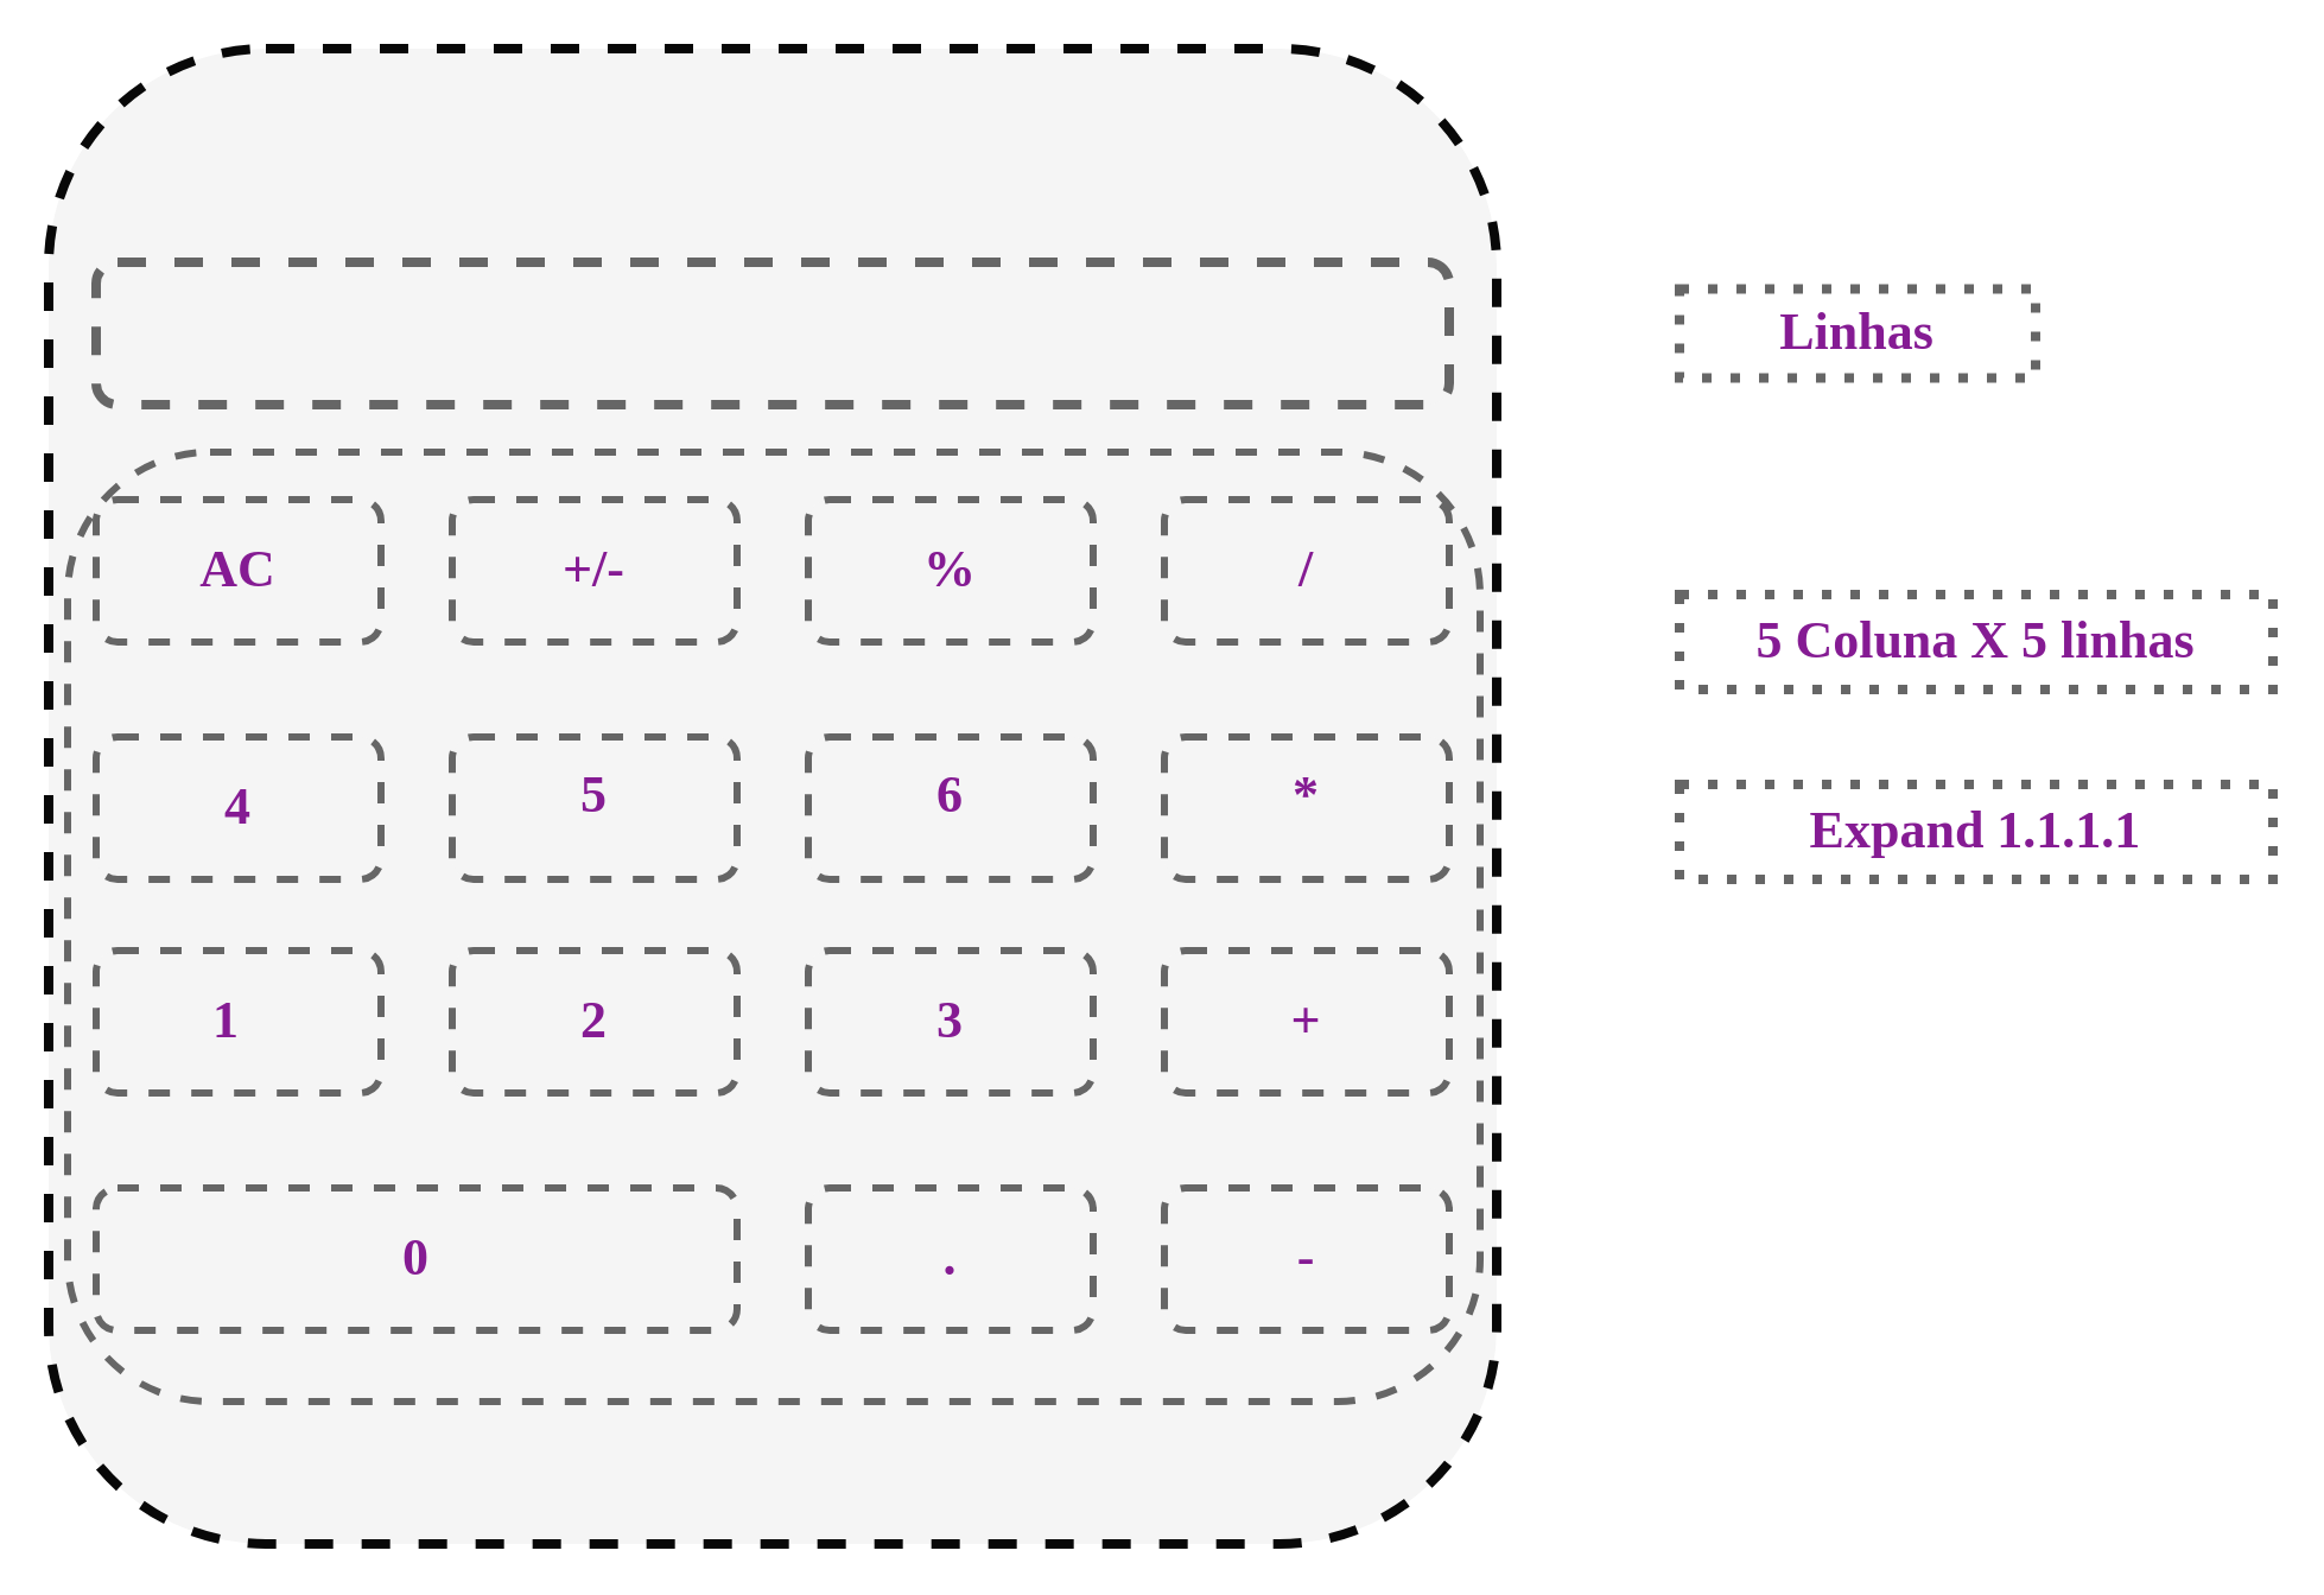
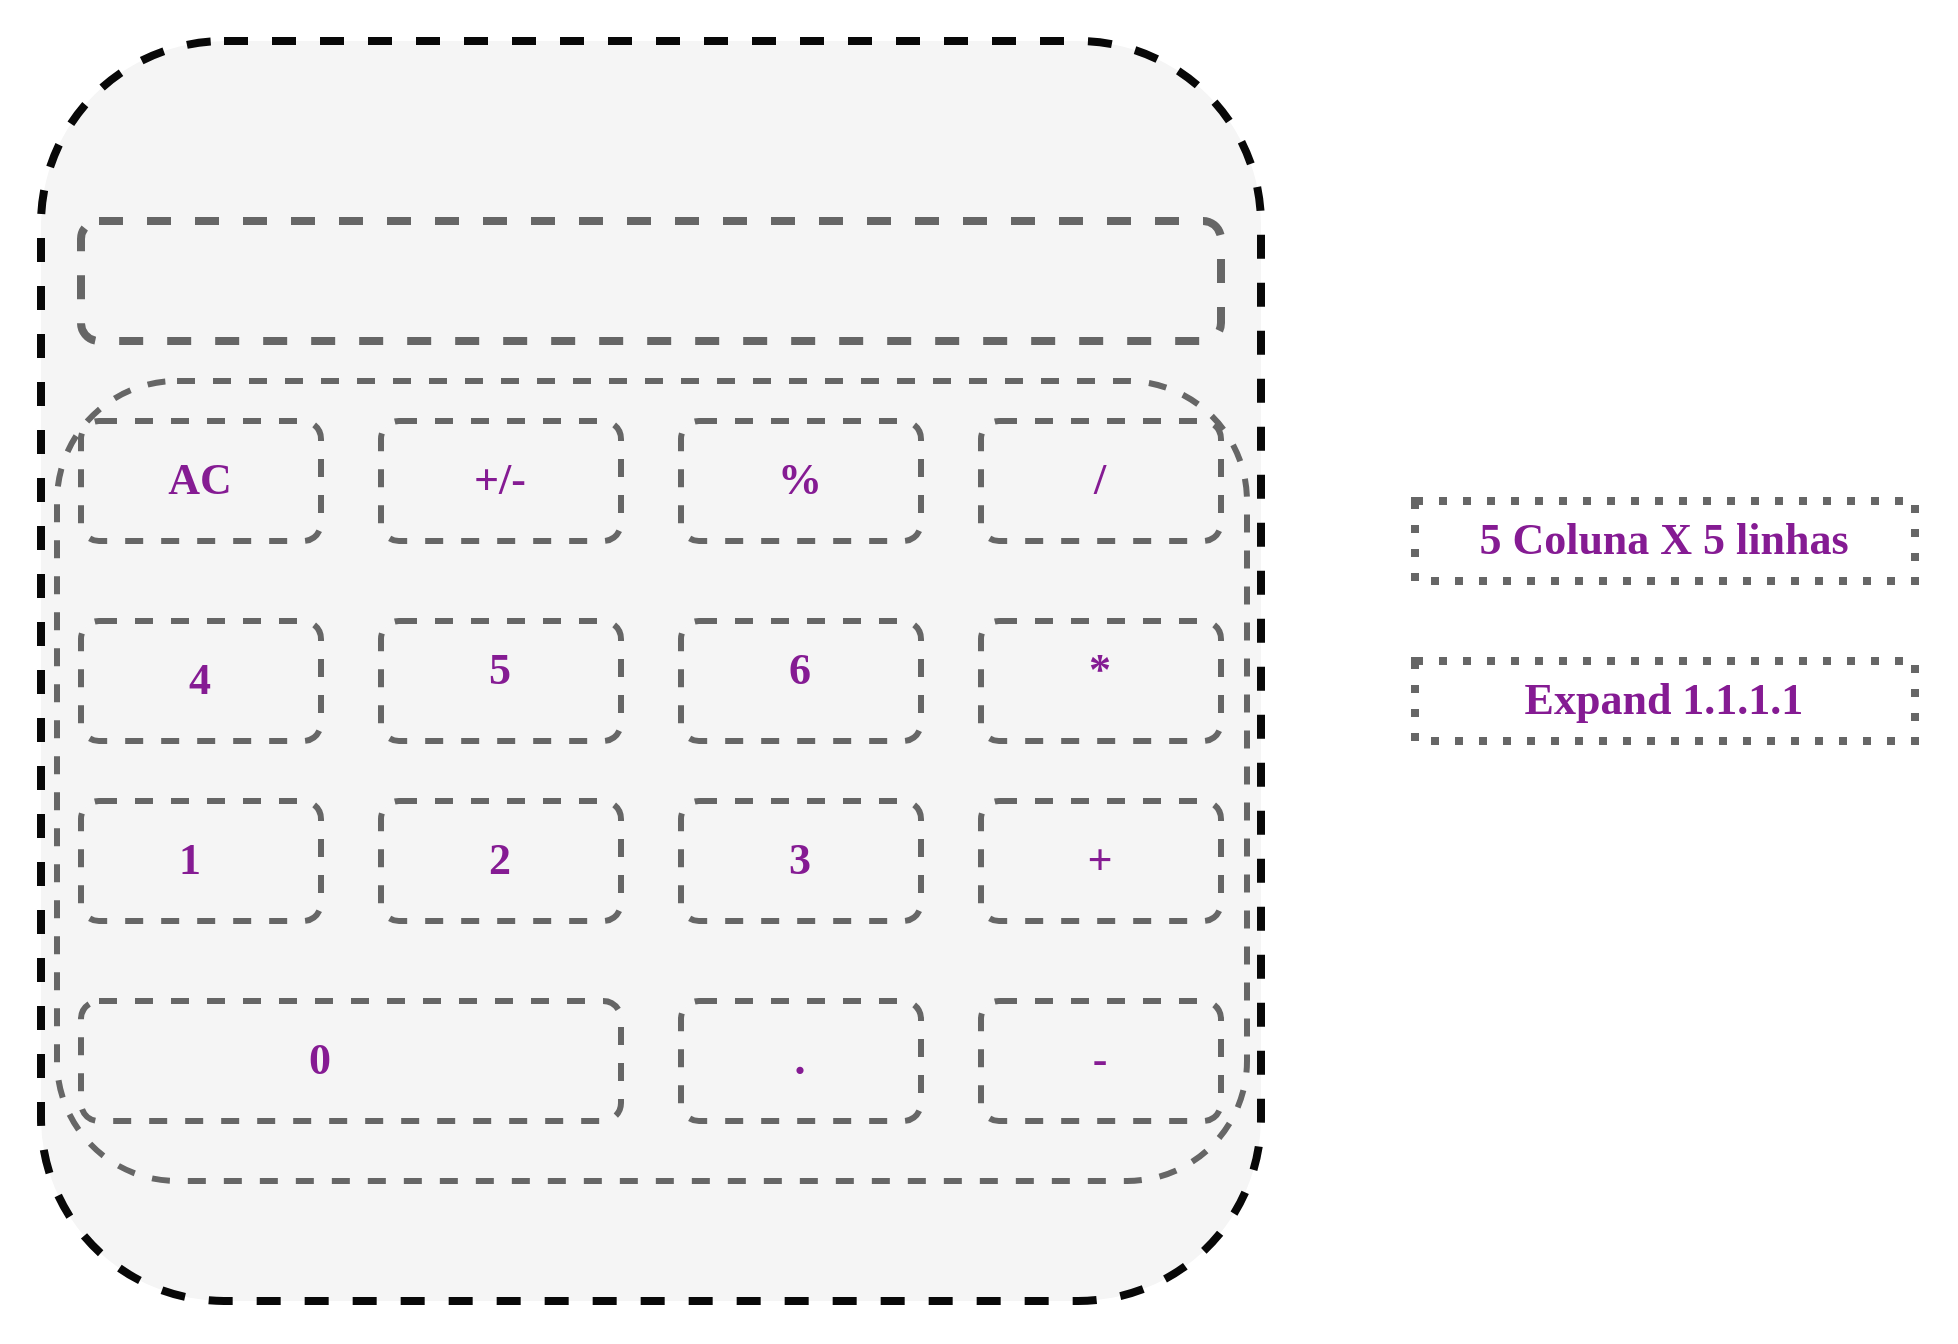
  <mxCell id="0" />
  <mxCell id="1" parent="0" />
  <mxCell id="2" value="" style="rounded=1;whiteSpace=wrap;html=1;fillColor=#f5f5f5;strokeColor=#080808;fontColor=#333333;strokeWidth=4;dashed=1;" vertex="1" parent="1"><mxGeometry x="20" y="20" width="610" height="630" as="geometry" /></mxCell>
  <mxCell id="3" value="" style="rounded=1;whiteSpace=wrap;html=1;fillColor=#f5f5f5;fontColor=#333333;strokeColor=#666666;strokeWidth=4;dashed=1;" vertex="1" parent="1"><mxGeometry x="40" y="110" width="570" height="60" as="geometry" /></mxCell>
  <mxCell id="4" value="" style="rounded=1;whiteSpace=wrap;html=1;fillColor=#f5f5f5;fontColor=#333333;strokeColor=#666666;dashed=1;strokeWidth=3;" vertex="1" parent="1"><mxGeometry x="40" y="210" width="120" height="60" as="geometry" /></mxCell>
  <mxCell id="5" value="" style="rounded=1;whiteSpace=wrap;html=1;fillColor=#f5f5f5;fontColor=#333333;strokeColor=#666666;dashed=1;strokeWidth=3;" vertex="1" parent="1"><mxGeometry x="190" y="210" width="120" height="60" as="geometry" /></mxCell>
  <mxCell id="6" value="" style="rounded=1;whiteSpace=wrap;html=1;fillColor=#f5f5f5;fontColor=#333333;strokeColor=#666666;dashed=1;strokeWidth=3;" vertex="1" parent="1"><mxGeometry x="340" y="210" width="120" height="60" as="geometry" /></mxCell>
  <mxCell id="7" value="" style="rounded=1;whiteSpace=wrap;html=1;fillColor=#f5f5f5;fontColor=#333333;strokeColor=#666666;dashed=1;strokeWidth=3;" vertex="1" parent="1"><mxGeometry x="490" y="210" width="120" height="60" as="geometry" /></mxCell>
  <mxCell id="8" value="" style="rounded=1;whiteSpace=wrap;html=1;fillColor=#f5f5f5;fontColor=#333333;strokeColor=#666666;dashed=1;strokeWidth=3;" vertex="1" parent="1"><mxGeometry x="40" y="310" width="120" height="60" as="geometry" /></mxCell>
  <mxCell id="9" value="" style="rounded=1;whiteSpace=wrap;html=1;fillColor=#f5f5f5;fontColor=#333333;strokeColor=#666666;dashed=1;strokeWidth=3;" vertex="1" parent="1"><mxGeometry x="190" y="310" width="120" height="60" as="geometry" /></mxCell>
  <mxCell id="10" value="" style="rounded=1;whiteSpace=wrap;html=1;fillColor=#f5f5f5;fontColor=#333333;strokeColor=#666666;dashed=1;strokeWidth=3;" vertex="1" parent="1"><mxGeometry x="340" y="310" width="120" height="60" as="geometry" /></mxCell>
  <mxCell id="11" value="" style="rounded=1;whiteSpace=wrap;html=1;fillColor=#f5f5f5;fontColor=#333333;strokeColor=#666666;dashed=1;strokeWidth=3;" vertex="1" parent="1"><mxGeometry x="490" y="310" width="120" height="60" as="geometry" /></mxCell>
  <mxCell id="12" value="" style="rounded=1;whiteSpace=wrap;html=1;fillColor=#f5f5f5;fontColor=#333333;strokeColor=#666666;dashed=1;strokeWidth=3;" vertex="1" parent="1"><mxGeometry x="40" y="400" width="120" height="60" as="geometry" /></mxCell>
  <mxCell id="13" value="" style="rounded=1;whiteSpace=wrap;html=1;fillColor=#f5f5f5;fontColor=#333333;strokeColor=#666666;dashed=1;strokeWidth=3;" vertex="1" parent="1"><mxGeometry x="190" y="400" width="120" height="60" as="geometry" /></mxCell>
  <mxCell id="14" value="" style="rounded=1;whiteSpace=wrap;html=1;fillColor=#f5f5f5;fontColor=#333333;strokeColor=#666666;dashed=1;strokeWidth=3;" vertex="1" parent="1"><mxGeometry x="340" y="400" width="120" height="60" as="geometry" /></mxCell>
  <mxCell id="15" value="" style="rounded=1;whiteSpace=wrap;html=1;fillColor=#f5f5f5;fontColor=#333333;strokeColor=#666666;dashed=1;strokeWidth=3;" vertex="1" parent="1"><mxGeometry x="490" y="400" width="120" height="60" as="geometry" /></mxCell>
  <mxCell id="16" value="" style="rounded=1;whiteSpace=wrap;html=1;fillColor=#f5f5f5;fontColor=#333333;strokeColor=#666666;strokeWidth=3;dashed=1;" vertex="1" parent="1"><mxGeometry x="40" y="500" width="270" height="60" as="geometry" /></mxCell>
  <mxCell id="17" value="" style="rounded=1;whiteSpace=wrap;html=1;fillColor=#f5f5f5;fontColor=#333333;strokeColor=#666666;strokeWidth=3;dashed=1;" vertex="1" parent="1"><mxGeometry x="340" y="500" width="120" height="60" as="geometry" /></mxCell>
  <mxCell id="18" value="" style="rounded=1;whiteSpace=wrap;html=1;fillColor=#f5f5f5;fontColor=#333333;strokeColor=#666666;strokeWidth=3;dashed=1;" vertex="1" parent="1"><mxGeometry x="490" y="500" width="120" height="60" as="geometry" /></mxCell>
  <mxCell id="19" value="&lt;font style=&quot;font-size: 22px;&quot;&gt;AC&lt;/font&gt;&lt;span style=&quot;color: rgba(0, 0, 0, 0); font-family: monospace; font-size: 0px; font-weight: 400; text-align: start; text-wrap: nowrap;&quot;&gt;%3CmxGraphModel%3E%3Croot%3E%3CmxCell%20id%3D%220%22%2F%3E%3CmxCell%20id%3D%221%22%20parent%3D%220%22%2F%3E%3CmxCell%20id%3D%222%22%20value%3D%22%26lt%3Bfont%20style%3D%26quot%3Bfont-size%3A%2022px%3B%26quot%3B%26gt%3BTEXTO%26lt%3B%2Ffont%26gt%3B%22%20style%3D%22text%3Bhtml%3D1%3Balign%3Dcenter%3BverticalAlign%3Dmiddle%3BwhiteSpace%3Dwrap%3Brounded%3D0%3BfontFamily%3DComic%20Sans%20MS%3BfontSize%3D22%3BfontColor%3D%23851b93%3BfontStyle%3D1%22%20vertex%3D%221%22%20parent%3D%221%22%3E%3CmxGeometry%20x%3D%22580%22%20y%3D%22181.25%22%20width%3D%22150%22%20height%3D%2237.5%22%20as%3D%22geometry%22%2F%3E%3C%2FmxCell%3E%3C%2Froot%3E%3C%2FmxGraphModel%3E&lt;/span&gt;" style="text;html=1;align=center;verticalAlign=middle;whiteSpace=wrap;rounded=0;fontFamily=Comic Sans MS;fontSize=22;fontColor=#851b93;fontStyle=1" vertex="1" parent="1"><mxGeometry x="25" y="221.25" width="150" height="37.5" as="geometry" /></mxCell>
  <mxCell id="20" value="+/-" style="text;html=1;align=center;verticalAlign=middle;whiteSpace=wrap;rounded=0;fontFamily=Comic Sans MS;fontSize=22;fontColor=#851b93;fontStyle=1" vertex="1" parent="1"><mxGeometry x="175" y="221.25" width="150" height="37.5" as="geometry" /></mxCell>
  <mxCell id="21" value="%" style="text;html=1;align=center;verticalAlign=middle;whiteSpace=wrap;rounded=0;fontFamily=Comic Sans MS;fontSize=22;fontColor=#851b93;fontStyle=1" vertex="1" parent="1"><mxGeometry x="325" y="221.25" width="150" height="37.5" as="geometry" /></mxCell>
  <mxCell id="22" value="/" style="text;html=1;align=center;verticalAlign=middle;whiteSpace=wrap;rounded=0;fontFamily=Comic Sans MS;fontSize=22;fontColor=#851b93;fontStyle=1" vertex="1" parent="1"><mxGeometry x="475" y="221.25" width="150" height="37.5" as="geometry" /></mxCell>
  <mxCell id="23" value="4" style="text;html=1;align=center;verticalAlign=middle;whiteSpace=wrap;rounded=0;fontFamily=Comic Sans MS;fontSize=22;fontColor=#851b93;fontStyle=1" vertex="1" parent="1"><mxGeometry x="25" y="321.25" width="150" height="37.5" as="geometry" /></mxCell>
  <mxCell id="24" value="5" style="text;html=1;align=center;verticalAlign=middle;whiteSpace=wrap;rounded=0;fontFamily=Comic Sans MS;fontSize=22;fontColor=#851b93;fontStyle=1" vertex="1" parent="1"><mxGeometry x="175" y="316.25" width="150" height="37.5" as="geometry" /></mxCell>
  <mxCell id="25" value="6" style="text;html=1;align=center;verticalAlign=middle;whiteSpace=wrap;rounded=0;fontFamily=Comic Sans MS;fontSize=22;fontColor=#851b93;fontStyle=1" vertex="1" parent="1"><mxGeometry x="325" y="316.25" width="150" height="37.5" as="geometry" /></mxCell>
  <mxCell id="26" value="*" style="text;html=1;align=center;verticalAlign=middle;whiteSpace=wrap;rounded=0;fontFamily=Comic Sans MS;fontSize=22;fontColor=#851b93;fontStyle=1" vertex="1" parent="1"><mxGeometry x="475" y="316.25" width="150" height="37.5" as="geometry" /></mxCell>
  <mxCell id="27" value="1" style="text;html=1;align=center;verticalAlign=middle;whiteSpace=wrap;rounded=0;fontFamily=Comic Sans MS;fontSize=22;fontColor=#851b93;fontStyle=1" vertex="1" parent="1"><mxGeometry x="20" y="411.25" width="150" height="37.5" as="geometry" /></mxCell>
  <mxCell id="28" value="2" style="text;html=1;align=center;verticalAlign=middle;whiteSpace=wrap;rounded=0;fontFamily=Comic Sans MS;fontSize=22;fontColor=#851b93;fontStyle=1" vertex="1" parent="1"><mxGeometry x="175" y="411.25" width="150" height="37.5" as="geometry" /></mxCell>
  <mxCell id="29" value="3" style="text;html=1;align=center;verticalAlign=middle;whiteSpace=wrap;rounded=0;fontFamily=Comic Sans MS;fontSize=22;fontColor=#851b93;fontStyle=1" vertex="1" parent="1"><mxGeometry x="325" y="411.25" width="150" height="37.5" as="geometry" /></mxCell>
  <mxCell id="30" value="+" style="text;html=1;align=center;verticalAlign=middle;whiteSpace=wrap;rounded=0;fontFamily=Comic Sans MS;fontSize=22;fontColor=#851b93;fontStyle=1" vertex="1" parent="1"><mxGeometry x="475" y="411.25" width="150" height="37.5" as="geometry" /></mxCell>
  <mxCell id="31" value="-" style="text;html=1;align=center;verticalAlign=middle;whiteSpace=wrap;rounded=0;fontFamily=Comic Sans MS;fontSize=22;fontColor=#851b93;fontStyle=1" vertex="1" parent="1"><mxGeometry x="475" y="511.25" width="150" height="37.5" as="geometry" /></mxCell>
  <mxCell id="32" value="." style="text;html=1;align=center;verticalAlign=middle;whiteSpace=wrap;rounded=0;fontFamily=Comic Sans MS;fontSize=22;fontColor=#851b93;fontStyle=1" vertex="1" parent="1"><mxGeometry x="325" y="511.25" width="150" height="37.5" as="geometry" /></mxCell>
- <mxCell id="33" value="0" style="text;html=1;align=center;verticalAlign=middle;whiteSpace=wrap;rounded=0;fontFamily=Comic Sans MS;fontSize=22;fontColor=#851b93;fontStyle=1" vertex="1" parent="1"><mxGeometry x="100" y="511.25" width="150" height="37.5" as="geometry" /></mxCell>
- <mxCell id="34" value="&lt;font style=&quot;font-size: 22px;&quot;&gt;Linhas&lt;/font&gt;" style="text;html=1;align=center;verticalAlign=middle;whiteSpace=wrap;rounded=0;fontFamily=Comic Sans MS;fontSize=22;fontColor=#851b93;fontStyle=1;dashed=1;dashPattern=1 2;strokeWidth=4;strokeColor=#666666;" vertex="1" parent="1"><mxGeometry x="707" y="121.25" width="150" height="37.5" as="geometry" /></mxCell>
+ <mxCell id="33" value="0" style="text;html=1;align=center;verticalAlign=middle;whiteSpace=wrap;rounded=0;fontFamily=Comic Sans MS;fontSize=22;fontColor=#851b93;fontStyle=1" vertex="1" parent="1"><mxGeometry x="85" y="511.25" width="150" height="37.5" as="geometry" /></mxCell>
  <mxCell id="35" value="&lt;font style=&quot;font-size: 22px;&quot;&gt;5 Coluna X 5 linhas&lt;/font&gt;" style="text;html=1;align=center;verticalAlign=middle;whiteSpace=wrap;rounded=0;fontFamily=Comic Sans MS;fontSize=22;fontColor=#851b93;fontStyle=1;dashed=1;dashPattern=1 2;strokeWidth=4;strokeColor=#666666;" vertex="1" parent="1"><mxGeometry x="707" y="250" width="250" height="40" as="geometry" /></mxCell>
  <mxCell id="36" value="" style="rounded=1;whiteSpace=wrap;html=1;strokeColor=#666666;align=center;verticalAlign=middle;fontFamily=Helvetica;fontSize=12;fontColor=#333333;fillColor=none;strokeWidth=3;dashed=1;" vertex="1" parent="1"><mxGeometry x="28" y="190" width="595" height="400" as="geometry" /></mxCell>
  <mxCell id="37" value="&lt;font style=&quot;font-size: 22px;&quot;&gt;Expand 1.1.1.1&lt;/font&gt;" style="text;html=1;align=center;verticalAlign=middle;whiteSpace=wrap;rounded=0;fontFamily=Comic Sans MS;fontSize=22;fontColor=#851b93;fontStyle=1;dashed=1;dashPattern=1 2;strokeWidth=4;strokeColor=#666666;" vertex="1" parent="1"><mxGeometry x="707" y="330" width="250" height="40" as="geometry" /></mxCell>
